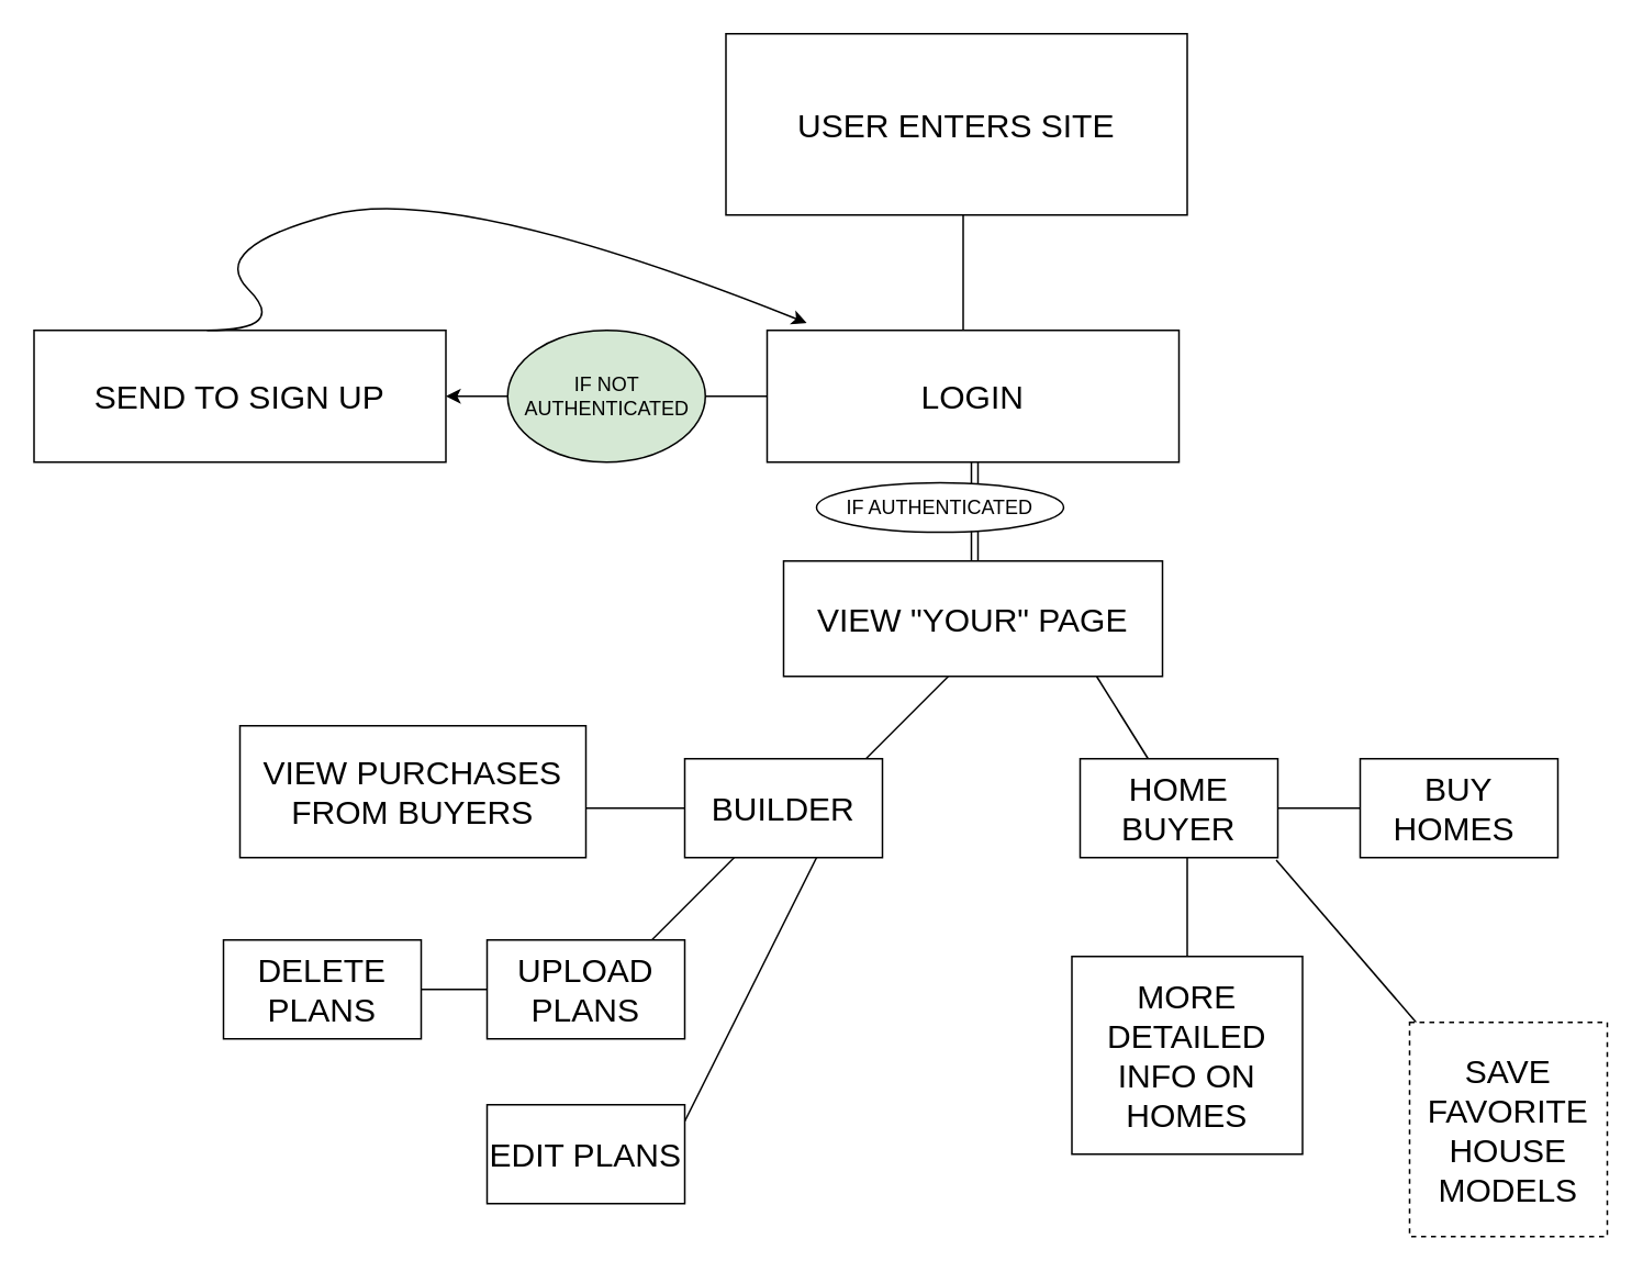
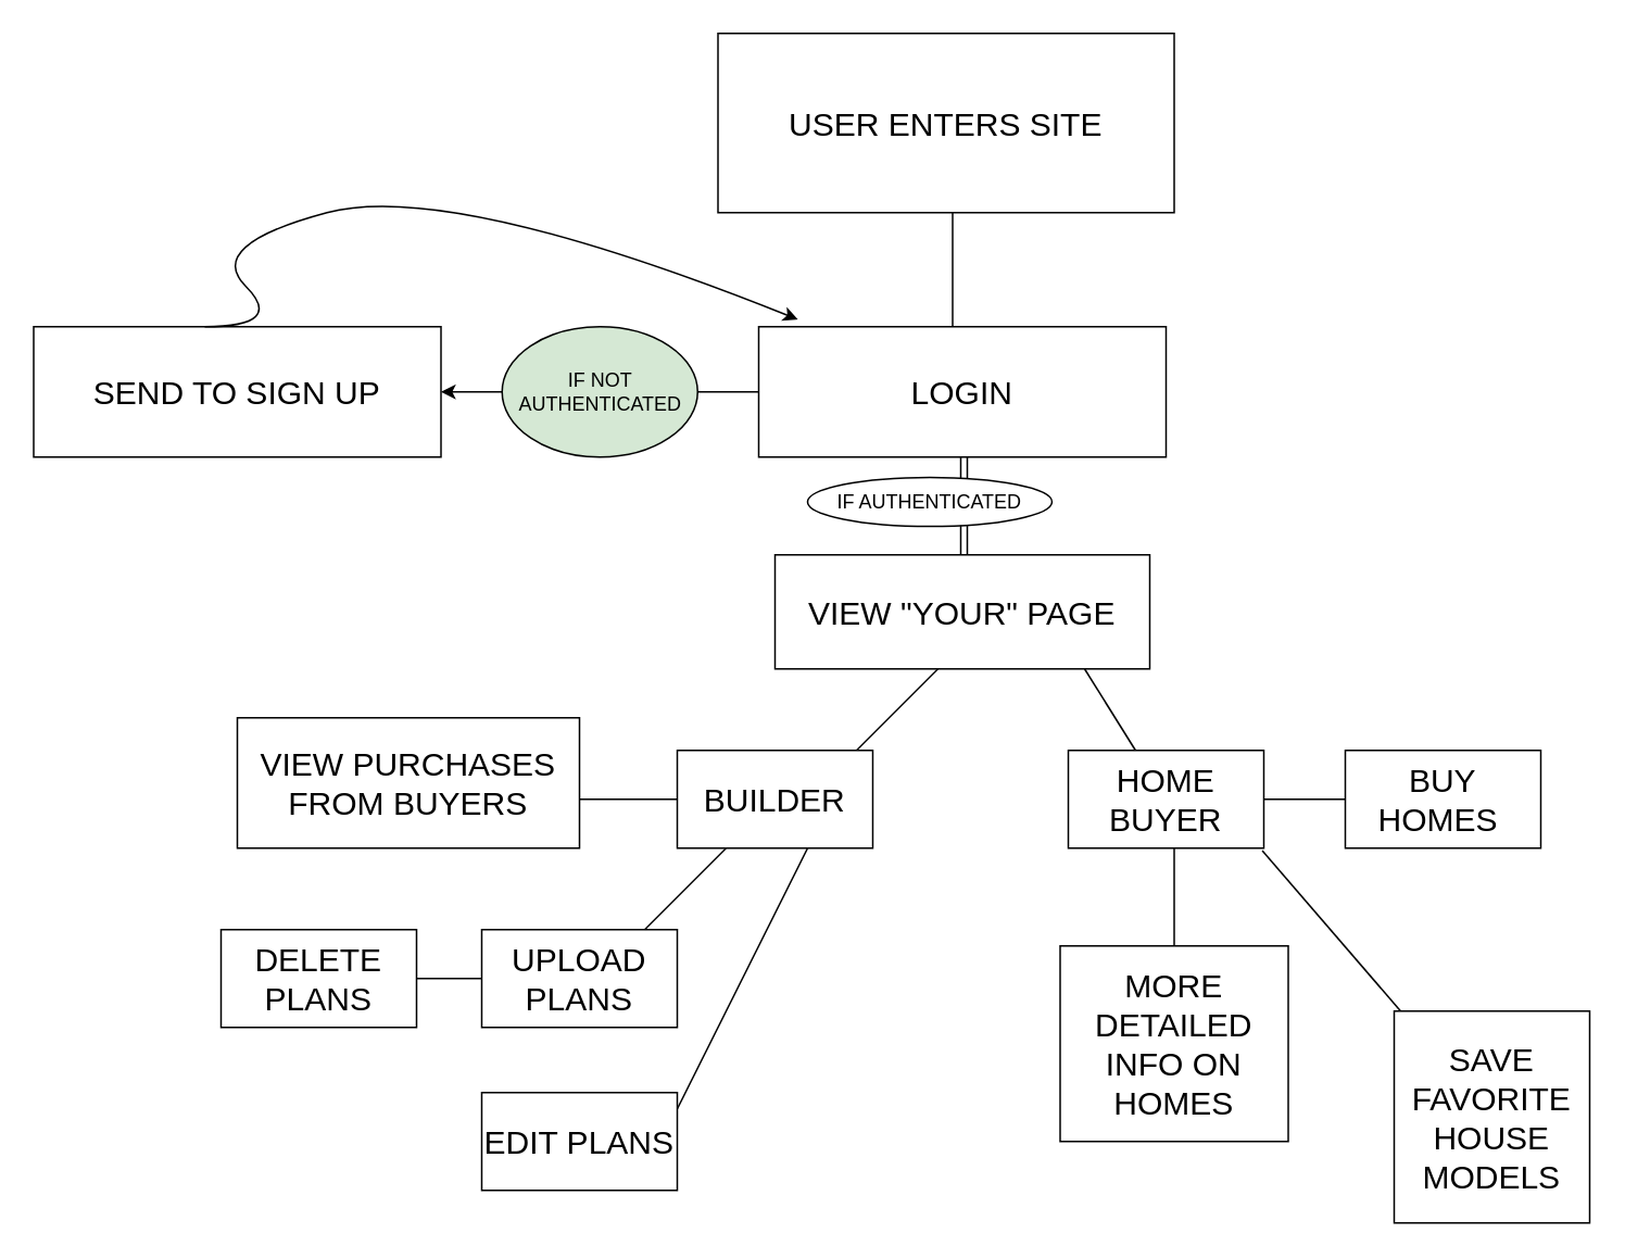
  <mxCell id="0" />
  <mxCell id="1" parent="0" />
  <mxCell id="2" value="&lt;font style=&quot;font-size: 20px&quot;&gt;USER ENTERS SITE&lt;/font&gt;" style="rounded=0;whiteSpace=wrap;html=1;" vertex="1" parent="1"><mxGeometry x="440" y="20" width="280" height="110" as="geometry" /></mxCell>
  <mxCell id="3" value="" style="endArrow=none;html=1;" edge="1" parent="1"><mxGeometry width="50" height="50" relative="1" as="geometry"><mxPoint x="584" y="200" as="sourcePoint" /><mxPoint x="584" y="130" as="targetPoint" /></mxGeometry></mxCell>
  <mxCell id="4" value="" style="edgeStyle=orthogonalEdgeStyle;rounded=0;orthogonalLoop=1;jettySize=auto;html=1;" edge="1" parent="1" source="5" target="6"><mxGeometry relative="1" as="geometry" /></mxCell>
  <mxCell id="5" value="&lt;font style=&quot;font-size: 20px&quot;&gt;LOGIN&lt;/font&gt;" style="rounded=0;whiteSpace=wrap;html=1;" vertex="1" parent="1"><mxGeometry x="465" y="200" width="250" height="80" as="geometry" /></mxCell>
  <mxCell id="6" value="&lt;font style=&quot;font-size: 20px&quot;&gt;SEND TO SIGN UP&lt;/font&gt;" style="rounded=0;whiteSpace=wrap;html=1;" vertex="1" parent="1"><mxGeometry x="20" y="200" width="250" height="80" as="geometry" /></mxCell>
  <mxCell id="7" value="" style="shape=link;html=1;" edge="1" parent="1"><mxGeometry width="50" height="50" relative="1" as="geometry"><mxPoint x="591" y="340" as="sourcePoint" /><mxPoint x="591" y="280" as="targetPoint" /></mxGeometry></mxCell>
  <mxCell id="8" value="&lt;font style=&quot;font-size: 20px&quot;&gt;VIEW &quot;YOUR&quot; PAGE&lt;/font&gt;" style="rounded=0;whiteSpace=wrap;html=1;" vertex="1" parent="1"><mxGeometry x="475" y="340" width="230" height="70" as="geometry" /></mxCell>
  <mxCell id="9" value="" style="endArrow=none;html=1;" edge="1" parent="1"><mxGeometry width="50" height="50" relative="1" as="geometry"><mxPoint x="525" y="460" as="sourcePoint" /><mxPoint x="575" y="410" as="targetPoint" /></mxGeometry></mxCell>
  <mxCell id="10" value="" style="endArrow=none;html=1;" edge="1" parent="1" source="12"><mxGeometry width="50" height="50" relative="1" as="geometry"><mxPoint x="695" y="470" as="sourcePoint" /><mxPoint x="665" y="410" as="targetPoint" /></mxGeometry></mxCell>
  <mxCell id="11" value="&lt;font style=&quot;font-size: 20px&quot;&gt;BUILDER&lt;/font&gt;" style="rounded=0;whiteSpace=wrap;html=1;" vertex="1" parent="1"><mxGeometry x="415" y="460" width="120" height="60" as="geometry" /></mxCell>
  <mxCell id="12" value="&lt;font style=&quot;font-size: 20px&quot;&gt;HOME BUYER&lt;/font&gt;" style="rounded=0;whiteSpace=wrap;html=1;" vertex="1" parent="1"><mxGeometry x="655" y="460" width="120" height="60" as="geometry" /></mxCell>
  <mxCell id="13" value="" style="endArrow=none;html=1;" edge="1" parent="1"><mxGeometry width="50" height="50" relative="1" as="geometry"><mxPoint x="395" y="570" as="sourcePoint" /><mxPoint x="445" y="520" as="targetPoint" /></mxGeometry></mxCell>
  <mxCell id="14" value="&lt;font style=&quot;font-size: 20px&quot;&gt;UPLOAD PLANS&lt;/font&gt;" style="rounded=0;whiteSpace=wrap;html=1;" vertex="1" parent="1"><mxGeometry x="295" y="570" width="120" height="60" as="geometry" /></mxCell>
  <mxCell id="15" value="" style="endArrow=none;html=1;entryX=0;entryY=0.5;entryDx=0;entryDy=0;" edge="1" parent="1" target="14"><mxGeometry width="50" height="50" relative="1" as="geometry"><mxPoint x="255" y="600" as="sourcePoint" /><mxPoint x="295" y="570" as="targetPoint" /></mxGeometry></mxCell>
  <mxCell id="16" value="&lt;font style=&quot;font-size: 20px&quot;&gt;DELETE PLANS&lt;/font&gt;" style="rounded=0;whiteSpace=wrap;html=1;" vertex="1" parent="1"><mxGeometry x="135" y="570" width="120" height="60" as="geometry" /></mxCell>
  <mxCell id="17" value="" style="endArrow=none;html=1;" edge="1" parent="1"><mxGeometry width="50" height="50" relative="1" as="geometry"><mxPoint x="415" y="680" as="sourcePoint" /><mxPoint x="495" y="520" as="targetPoint" /></mxGeometry></mxCell>
  <mxCell id="18" value="&lt;font style=&quot;font-size: 20px&quot;&gt;EDIT PLANS&lt;/font&gt;" style="rounded=0;whiteSpace=wrap;html=1;" vertex="1" parent="1"><mxGeometry x="295" y="670" width="120" height="60" as="geometry" /></mxCell>
  <mxCell id="19" value="" style="endArrow=none;html=1;entryX=0;entryY=0.5;entryDx=0;entryDy=0;" edge="1" parent="1" target="11"><mxGeometry width="50" height="50" relative="1" as="geometry"><mxPoint x="355" y="490" as="sourcePoint" /><mxPoint x="415" y="460" as="targetPoint" /></mxGeometry></mxCell>
  <mxCell id="20" value="&lt;font style=&quot;font-size: 20px&quot;&gt;VIEW PURCHASES FROM BUYERS&lt;/font&gt;" style="rounded=0;whiteSpace=wrap;html=1;" vertex="1" parent="1"><mxGeometry x="145" y="440" width="210" height="80" as="geometry" /></mxCell>
  <mxCell id="21" value="IF AUTHENTICATED" style="ellipse;whiteSpace=wrap;html=1;" vertex="1" parent="1"><mxGeometry x="495" y="292.5" width="150" height="30" as="geometry" /></mxCell>
  <mxCell id="22" value="IF NOT AUTHENTICATED" style="ellipse;whiteSpace=wrap;html=1;fillColor=#d5e8d4;" vertex="1" parent="1"><mxGeometry x="307.5" y="200" width="120" height="80" as="geometry" /></mxCell>
  <mxCell id="23" value="" style="curved=1;endArrow=classic;html=1;entryX=0.096;entryY=-0.056;entryDx=0;entryDy=0;entryPerimeter=0;" edge="1" parent="1" target="5"><mxGeometry width="50" height="50" relative="1" as="geometry"><mxPoint x="125" y="200" as="sourcePoint" /><mxPoint x="175" y="150" as="targetPoint" /><Array as="points"><mxPoint x="175" y="200" /><mxPoint x="125" y="150" /><mxPoint x="275" y="110" /></Array></mxGeometry></mxCell>
  <mxCell id="24" value="" style="endArrow=none;html=1;" edge="1" parent="1"><mxGeometry width="50" height="50" relative="1" as="geometry"><mxPoint x="720" y="580" as="sourcePoint" /><mxPoint x="720" y="520" as="targetPoint" /></mxGeometry></mxCell>
  <mxCell id="25" value="&lt;font style=&quot;font-size: 20px&quot;&gt;MORE DETAILED INFO ON HOMES&lt;/font&gt;" style="rounded=0;whiteSpace=wrap;html=1;" vertex="1" parent="1"><mxGeometry x="650" y="580" width="140" height="120" as="geometry" /></mxCell>
  <mxCell id="26" value="" style="endArrow=none;html=1;exitX=1;exitY=0.5;exitDx=0;exitDy=0;" edge="1" parent="1" source="12"><mxGeometry width="50" height="50" relative="1" as="geometry"><mxPoint x="775" y="520" as="sourcePoint" /><mxPoint x="825" y="490" as="targetPoint" /></mxGeometry></mxCell>
  <mxCell id="27" value="&lt;font style=&quot;font-size: 20px&quot;&gt;BUY HOMES&amp;nbsp;&lt;/font&gt;" style="rounded=0;whiteSpace=wrap;html=1;" vertex="1" parent="1"><mxGeometry x="825" y="460" width="120" height="60" as="geometry" /></mxCell>
  <mxCell id="28" value="" style="endArrow=none;html=1;exitX=0.992;exitY=1.025;exitDx=0;exitDy=0;exitPerimeter=0;" edge="1" parent="1" source="12" target="29"><mxGeometry width="50" height="50" relative="1" as="geometry"><mxPoint x="775" y="560" as="sourcePoint" /><mxPoint x="915" y="650" as="targetPoint" /></mxGeometry></mxCell>
- <mxCell id="29" value="&lt;font style=&quot;font-size: 20px&quot;&gt;SAVE FAVORITE HOUSE MODELS&lt;/font&gt;" style="rounded=0;whiteSpace=wrap;html=1;dashed=1;" vertex="1" parent="1"><mxGeometry x="855" y="620" width="120" height="130" as="geometry" /></mxCell>
+ <mxCell id="29" value="&lt;font style=&quot;font-size: 20px&quot;&gt;SAVE FAVORITE HOUSE MODELS&lt;/font&gt;" style="rounded=0;whiteSpace=wrap;html=1;" vertex="1" parent="1"><mxGeometry x="855" y="620" width="120" height="130" as="geometry" /></mxCell>
